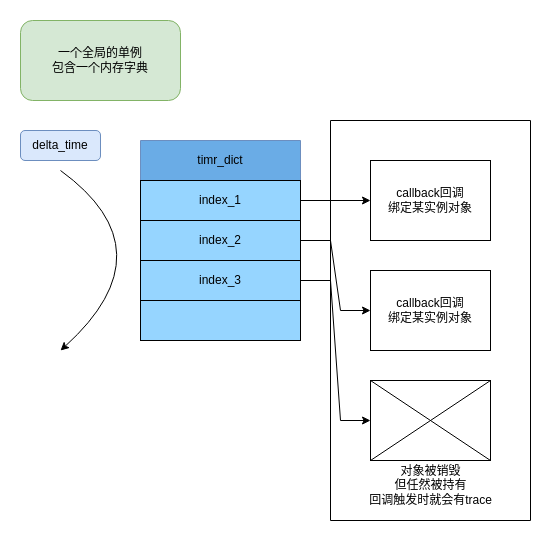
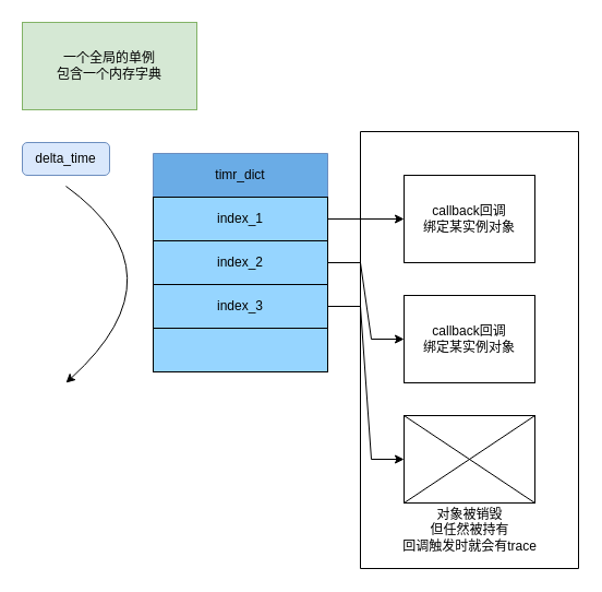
  <mxCell id="0" />
  <mxCell id="1" parent="0" />
  <mxCell id="2" value="timr_dict" style="swimlane;fontStyle=0;childLayout=stackLayout;horizontal=1;startSize=40;horizontalStack=0;resizeParent=1;resizeParentMax=0;resizeLast=0;collapsible=1;marginBottom=0;whiteSpace=wrap;html=1;fillColor=#6AACE6;strokeColor=#6c8ebf;" vertex="1" parent="1"><mxGeometry x="140" y="140" width="160" height="200" as="geometry" /></mxCell>
  <mxCell id="3" value="index_1" style="rounded=0;whiteSpace=wrap;html=1;fillColor=#96D5FF;" vertex="1" parent="2"><mxGeometry y="40" width="160" height="40" as="geometry" /></mxCell>
  <mxCell id="4" value="index_2" style="rounded=0;whiteSpace=wrap;html=1;fillColor=#96D5FF;" vertex="1" parent="2"><mxGeometry y="80" width="160" height="40" as="geometry" /></mxCell>
  <mxCell id="5" value="index_3" style="rounded=0;whiteSpace=wrap;html=1;fillColor=#96D5FF;" vertex="1" parent="2"><mxGeometry y="120" width="160" height="40" as="geometry" /></mxCell>
  <mxCell id="6" value="" style="rounded=0;whiteSpace=wrap;html=1;fillColor=#96D5FF;" vertex="1" parent="2"><mxGeometry y="160" width="160" height="40" as="geometry" /></mxCell>
- <mxCell id="7" value="一个全局的单例&lt;br&gt;包含一个内存字典" style="rounded=1;whiteSpace=wrap;html=1;fillColor=#d5e8d4;strokeColor=#82b366;" vertex="1" parent="1"><mxGeometry x="20" y="20" width="160" height="80" as="geometry" /></mxCell>
+ <mxCell id="7" value="一个全局的单例&lt;br&gt;包含一个内存字典" style="whiteSpace=wrap;html=1;fillColor=#d5e8d4;strokeColor=#82b366;rounded=0;" vertex="1" parent="1"><mxGeometry x="20" y="20" width="160" height="80" as="geometry" /></mxCell>
  <mxCell id="8" value="delta_time" style="rounded=1;whiteSpace=wrap;html=1;fillColor=#dae8fc;strokeColor=#6c8ebf;" vertex="1" parent="1"><mxGeometry x="20" y="130" width="80" height="30" as="geometry" /></mxCell>
  <mxCell id="9" value="" style="swimlane;startSize=0;" vertex="1" parent="1"><mxGeometry x="330" y="120" width="200" height="400" as="geometry" /></mxCell>
  <mxCell id="10" value="&lt;span style=&quot;text-align: left&quot;&gt;callback&lt;/span&gt;回调&lt;br&gt;绑定某实例对象" style="rounded=0;whiteSpace=wrap;html=1;" vertex="1" parent="9"><mxGeometry x="40" y="40" width="120" height="80" as="geometry" /></mxCell>
  <mxCell id="11" value="&lt;span style=&quot;text-align: left&quot;&gt;callback&lt;/span&gt;回调&lt;br&gt;绑定某实例对象" style="rounded=0;whiteSpace=wrap;html=1;" vertex="1" parent="9"><mxGeometry x="40" y="150" width="120" height="80" as="geometry" /></mxCell>
  <mxCell id="12" value="&lt;div style=&quot;text-align: left&quot;&gt;&lt;br&gt;&lt;/div&gt;" style="rounded=0;whiteSpace=wrap;html=1;" vertex="1" parent="9"><mxGeometry x="40" y="260" width="120" height="80" as="geometry" /></mxCell>
  <mxCell id="13" value="" style="endArrow=none;html=1;rounded=0;entryX=0;entryY=0;entryDx=0;entryDy=0;exitX=1;exitY=1;exitDx=0;exitDy=0;" edge="1" parent="9" source="12" target="12"><mxGeometry width="50" height="50" relative="1" as="geometry"><mxPoint x="-20" y="450" as="sourcePoint" /><mxPoint x="30" y="400" as="targetPoint" /></mxGeometry></mxCell>
  <mxCell id="14" value="" style="endArrow=none;html=1;rounded=0;entryX=1;entryY=0;entryDx=0;entryDy=0;exitX=0;exitY=1;exitDx=0;exitDy=0;" edge="1" parent="9" source="12" target="12"><mxGeometry width="50" height="50" relative="1" as="geometry"><mxPoint x="30" y="440" as="sourcePoint" /><mxPoint x="80" y="390" as="targetPoint" /></mxGeometry></mxCell>
  <mxCell id="15" value="对象被销毁&lt;br&gt;但任然被持有&lt;br&gt;回调触发时就会有trace" style="text;html=1;align=center;verticalAlign=middle;resizable=0;points=[];autosize=1;strokeColor=none;fillColor=none;" vertex="1" parent="9"><mxGeometry x="30" y="340" width="140" height="50" as="geometry" /></mxCell>
  <mxCell id="16" style="edgeStyle=orthogonalEdgeStyle;rounded=0;orthogonalLoop=1;jettySize=auto;html=1;" edge="1" parent="1" source="3" target="10"><mxGeometry relative="1" as="geometry" /></mxCell>
  <mxCell id="17" style="edgeStyle=entityRelationEdgeStyle;rounded=0;orthogonalLoop=1;jettySize=auto;html=1;entryX=0;entryY=0.5;entryDx=0;entryDy=0;" edge="1" parent="1" source="4" target="11"><mxGeometry relative="1" as="geometry" /></mxCell>
  <mxCell id="18" style="edgeStyle=entityRelationEdgeStyle;rounded=0;orthogonalLoop=1;jettySize=auto;html=1;entryX=0;entryY=0.5;entryDx=0;entryDy=0;" edge="1" parent="1" source="5" target="12"><mxGeometry relative="1" as="geometry" /></mxCell>
  <mxCell id="19" value="" style="curved=1;endArrow=classic;html=1;rounded=0;" edge="1" parent="1"><mxGeometry width="50" height="50" relative="1" as="geometry"><mxPoint x="60" y="170" as="sourcePoint" /><mxPoint x="60" y="350" as="targetPoint" /><Array as="points"><mxPoint x="170" y="250" /></Array></mxGeometry></mxCell>
